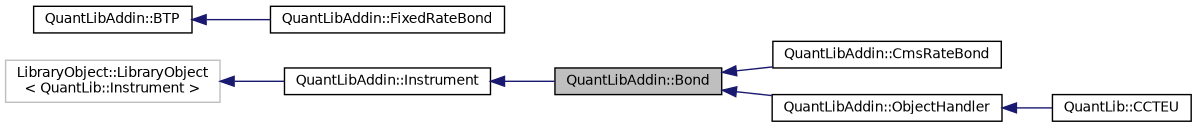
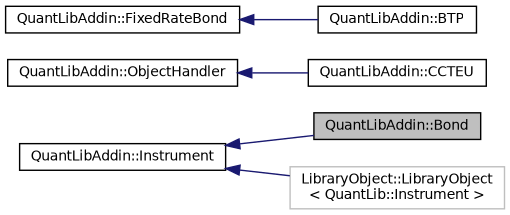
  digraph {
    rankdir=LR
    node [color=black fillcolor=white fontname=Helvetica fontsize=10 shape=record style=filled]
    edge [color=midnightblue dir=back fontname=Helvetica fontsize=10 labelfontname=Helvetica labelfontsize=10 style=solid]
    n1 [fillcolor=grey75 fontcolor=black height=0.2 label="QuantLibAddin::Bond" width=0.4]
-   n2 [height=0.2 label="QuantLibAddin::CmsRateBond" width=0.4]
    n3 [height=0.2 label="QuantLibAddin::ObjectHandler" width=0.4]
    n4 [height=0.2 label="QuantLibAddin::FixedRateBond" width=0.4]
    n5 [height=0.2 label="QuantLibAddin::BTP" width=0.4]
-   n6 [height=0.2 label="QuantLib::CCTEU" width=0.4]
+   n6 [height=0.2 label="QuantLibAddin::CCTEU" width=0.4]
    n7 [height=0.2 label="QuantLibAddin::Instrument" width=0.4]
    n8 [color=grey75 height=0.2 label="LibraryObject::LibraryObject\l\< QuantLib::Instrument \>" width=0.4]
-   n1 -> n2
-   n1 -> n3
    n3 -> n6
-   n5 -> n4
+   n4 -> n5
    n7 -> n1
-   n8 -> n7
+   n7 -> n8
  }
